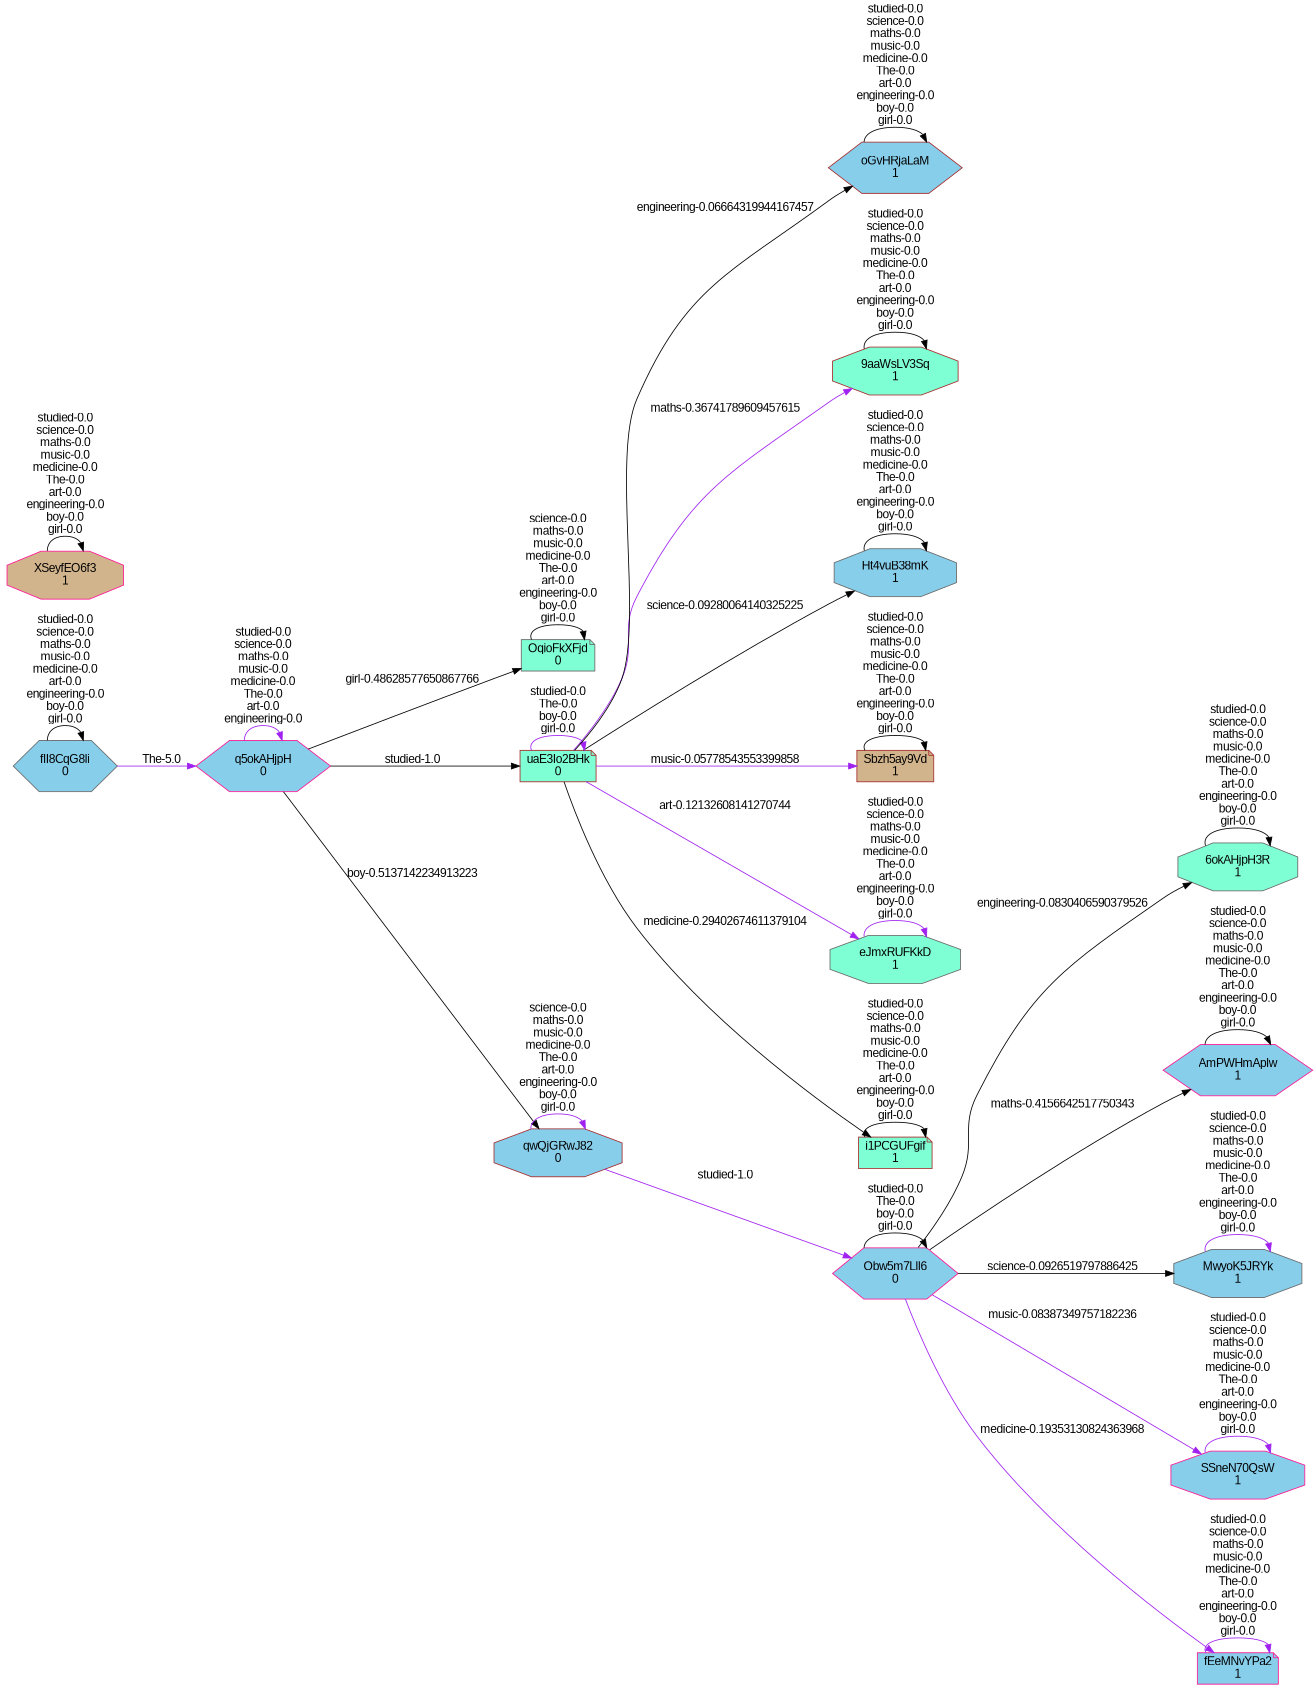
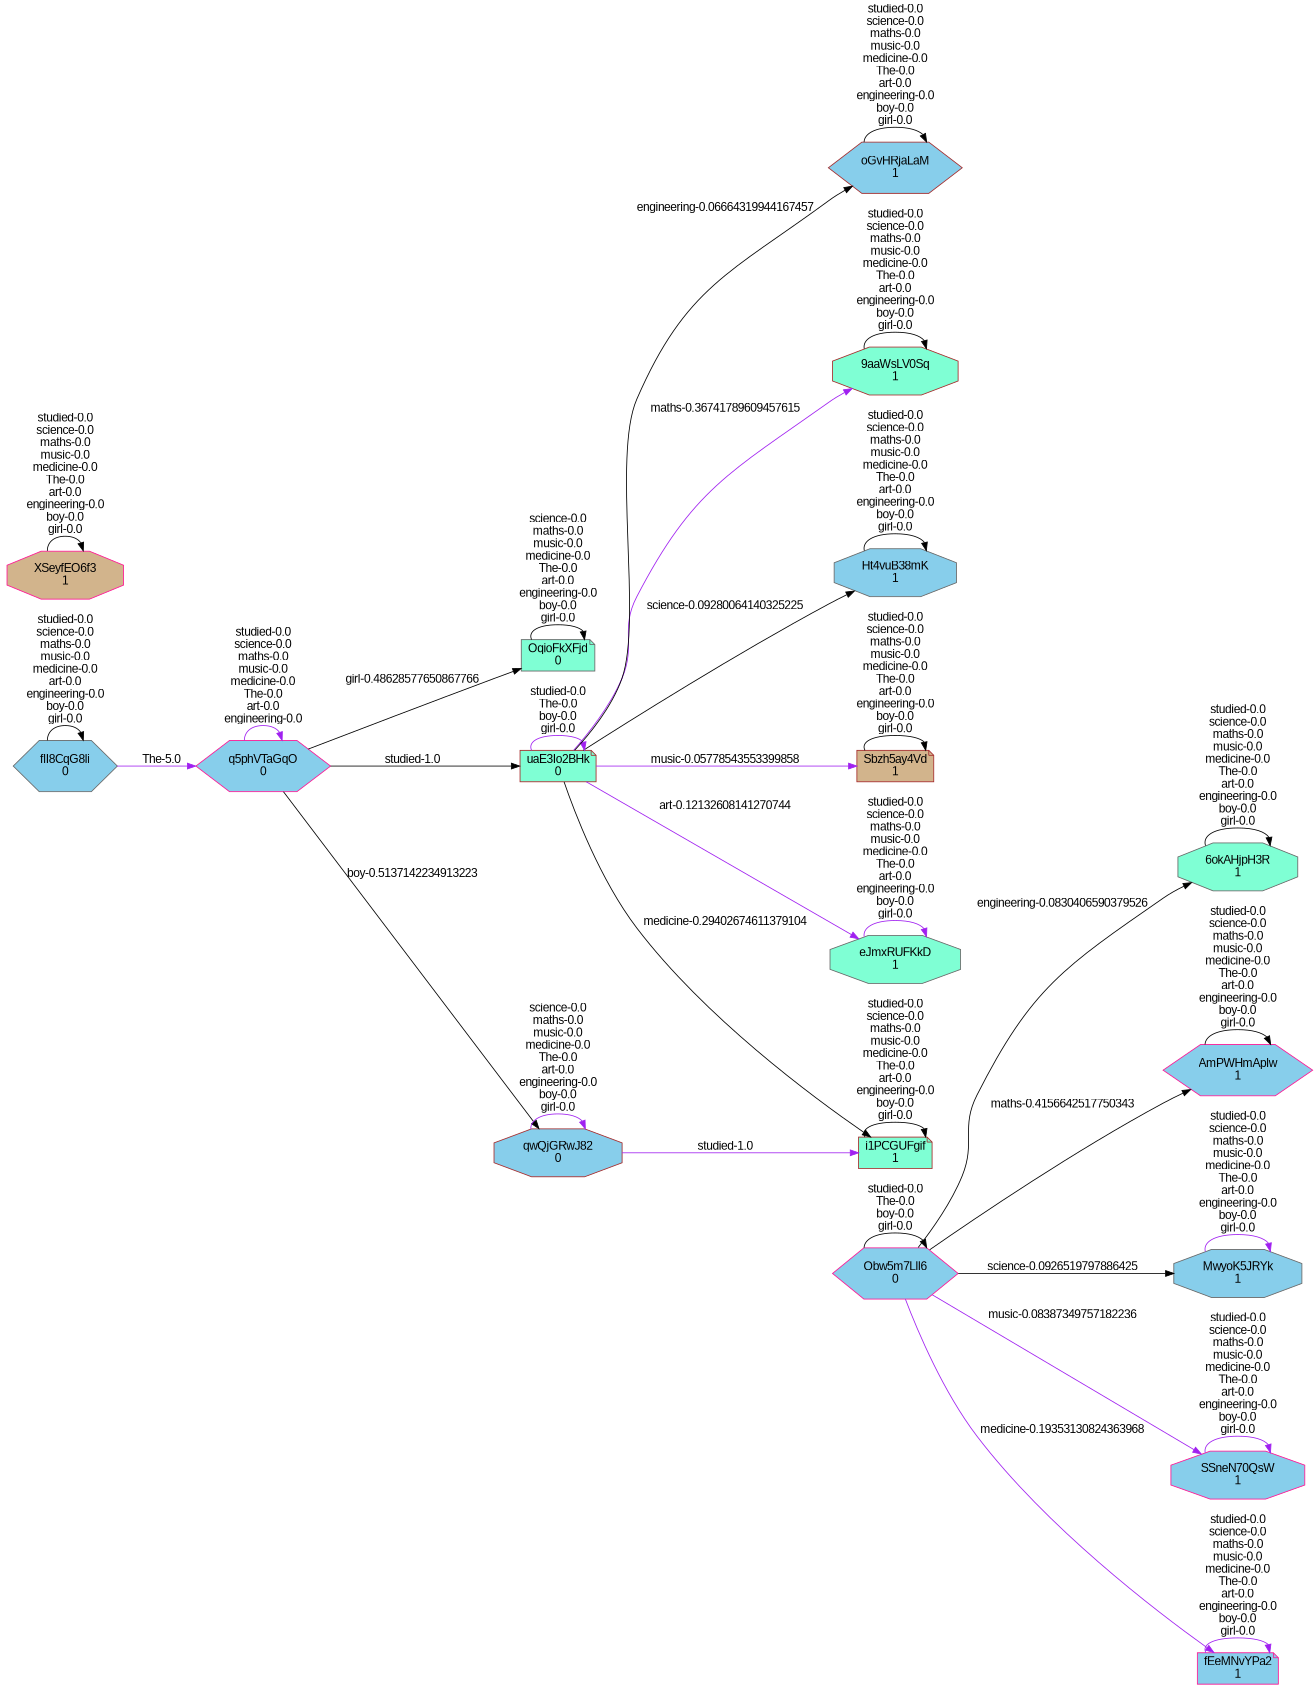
  digraph {
    fontname="Liberation Sans"
    rankdir=LR
    node [color=gray40 fillcolor=skyblue fontname="Liberation Sans" shape=octagon style=filled]
    edge [color=black fontname="Liberation Sans"]
    n1 [fillcolor=aquamarine label="6okAHjpH3R\n1"]
-   n2 [color=brown fillcolor=aquamarine label="9aaWsLV3Sq\n1"]
+   n2 [color=brown fillcolor=aquamarine label="9aaWsLV0Sq\n1"]
    n3 [color=deeppink label="AmPWHmAplw\n1" shape=hexagon]
    n4 [label="Ht4vuB38mK\n1"]
    n5 [label="MwyoK5JRYk\n1"]
    n6 [color=deeppink label="Obw5m7Lll6\n0" shape=hexagon]
    n7 [color=deeppink label="SSneN70QsW\n1"]
    n8 [color=deeppink label="fEeMNvYPa2\n1" shape=note]
    n9 [color=deeppink fillcolor=tan label="XSeyfEO6f3\n1"]
    n10 [fillcolor=aquamarine label="OqioFkXFjd\n0" shape=note]
    n11 [color=brown fillcolor=aquamarine label="uaE3Io2BHk\n0" shape=note]
-   n12 [color=brown fillcolor=tan label="Sbzh5ay9Vd\n1" shape=note]
+   n12 [color=brown fillcolor=tan label="Sbzh5ay4Vd\n1" shape=note]
    n13 [fillcolor=aquamarine label="eJmxRUFKkD\n1"]
    n14 [color=brown fillcolor=aquamarine label="i1PCGUFgif\n1" shape=note]
    n15 [color=brown label="oGvHRjaLaM\n1" shape=hexagon]
    n16 [label="flI8CqG8li\n0" shape=hexagon]
-   n17 [color=deeppink label="q5okAHjpH\n0" shape=hexagon]
+   n17 [color=deeppink label="q5phVTaGqO\n0" shape=hexagon]
    n18 [color=brown label="qwQjGRwJ82\n0"]
    n1 -> n1 [label="studied-0.0\nscience-0.0\nmaths-0.0\nmusic-0.0\nmedicine-0.0\nThe-0.0\nart-0.0\nengineering-0.0\nboy-0.0\ngirl-0.0"]
    n2 -> n2 [label="studied-0.0\nscience-0.0\nmaths-0.0\nmusic-0.0\nmedicine-0.0\nThe-0.0\nart-0.0\nengineering-0.0\nboy-0.0\ngirl-0.0"]
    n3 -> n3 [label="studied-0.0\nscience-0.0\nmaths-0.0\nmusic-0.0\nmedicine-0.0\nThe-0.0\nart-0.0\nengineering-0.0\nboy-0.0\ngirl-0.0"]
    n4 -> n4 [label="studied-0.0\nscience-0.0\nmaths-0.0\nmusic-0.0\nmedicine-0.0\nThe-0.0\nart-0.0\nengineering-0.0\nboy-0.0\ngirl-0.0"]
    n5 -> n5 [color=purple label="studied-0.0\nscience-0.0\nmaths-0.0\nmusic-0.0\nmedicine-0.0\nThe-0.0\nart-0.0\nengineering-0.0\nboy-0.0\ngirl-0.0"]
    n6 -> n1 [label="engineering-0.0830406590379526"]
    n6 -> n3 [label="maths-0.4156642517750343"]
    n6 -> n5 [label="science-0.0926519797886425"]
    n6 -> n6 [label="studied-0.0\nThe-0.0\nboy-0.0\ngirl-0.0"]
    n6 -> n7 [color=purple label="music-0.08387349757182236"]
    n6 -> n8 [color=purple label="medicine-0.19353130824363968"]
    n7 -> n7 [color=purple label="studied-0.0\nscience-0.0\nmaths-0.0\nmusic-0.0\nmedicine-0.0\nThe-0.0\nart-0.0\nengineering-0.0\nboy-0.0\ngirl-0.0"]
    n8 -> n8 [color=purple label="studied-0.0\nscience-0.0\nmaths-0.0\nmusic-0.0\nmedicine-0.0\nThe-0.0\nart-0.0\nengineering-0.0\nboy-0.0\ngirl-0.0"]
    n9 -> n9 [label="studied-0.0\nscience-0.0\nmaths-0.0\nmusic-0.0\nmedicine-0.0\nThe-0.0\nart-0.0\nengineering-0.0\nboy-0.0\ngirl-0.0"]
    n10 -> n10 [label="science-0.0\nmaths-0.0\nmusic-0.0\nmedicine-0.0\nThe-0.0\nart-0.0\nengineering-0.0\nboy-0.0\ngirl-0.0"]
    n11 -> n2 [color=purple label="maths-0.36741789609457615"]
    n11 -> n4 [label="science-0.09280064140325225"]
    n11 -> n11 [color=purple label="studied-0.0\nThe-0.0\nboy-0.0\ngirl-0.0"]
    n11 -> n12 [color=purple label="music-0.05778543553399858"]
    n11 -> n13 [color=purple label="art-0.12132608141270744"]
    n11 -> n14 [label="medicine-0.29402674611379104"]
    n11 -> n15 [label="engineering-0.06664319944167457"]
    n12 -> n12 [label="studied-0.0\nscience-0.0\nmaths-0.0\nmusic-0.0\nmedicine-0.0\nThe-0.0\nart-0.0\nengineering-0.0\nboy-0.0\ngirl-0.0"]
    n13 -> n13 [color=purple label="studied-0.0\nscience-0.0\nmaths-0.0\nmusic-0.0\nmedicine-0.0\nThe-0.0\nart-0.0\nengineering-0.0\nboy-0.0\ngirl-0.0"]
    n14 -> n14 [label="studied-0.0\nscience-0.0\nmaths-0.0\nmusic-0.0\nmedicine-0.0\nThe-0.0\nart-0.0\nengineering-0.0\nboy-0.0\ngirl-0.0"]
    n15 -> n15 [label="studied-0.0\nscience-0.0\nmaths-0.0\nmusic-0.0\nmedicine-0.0\nThe-0.0\nart-0.0\nengineering-0.0\nboy-0.0\ngirl-0.0"]
    n16 -> n16 [label="studied-0.0\nscience-0.0\nmaths-0.0\nmusic-0.0\nmedicine-0.0\nart-0.0\nengineering-0.0\nboy-0.0\ngirl-0.0"]
    n16 -> n17 [color=purple label="The-5.0"]
    n17 -> n10 [label="girl-0.48628577650867766"]
    n17 -> n11 [label="studied-1.0"]
    n17 -> n17 [color=purple label="studied-0.0\nscience-0.0\nmaths-0.0\nmusic-0.0\nmedicine-0.0\nThe-0.0\nart-0.0\nengineering-0.0"]
    n17 -> n18 [label="boy-0.5137142234913223"]
-   n18 -> n6 [color=purple label="studied-1.0"]
+   n18 -> n14 [color=purple label="studied-1.0"]
    n18 -> n18 [color=purple label="science-0.0\nmaths-0.0\nmusic-0.0\nmedicine-0.0\nThe-0.0\nart-0.0\nengineering-0.0\nboy-0.0\ngirl-0.0"]
  }
